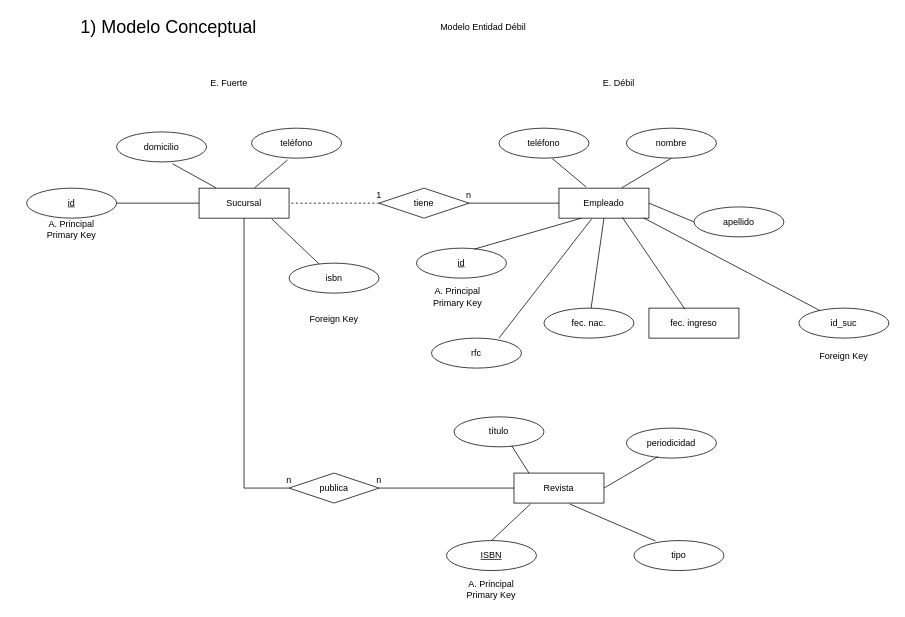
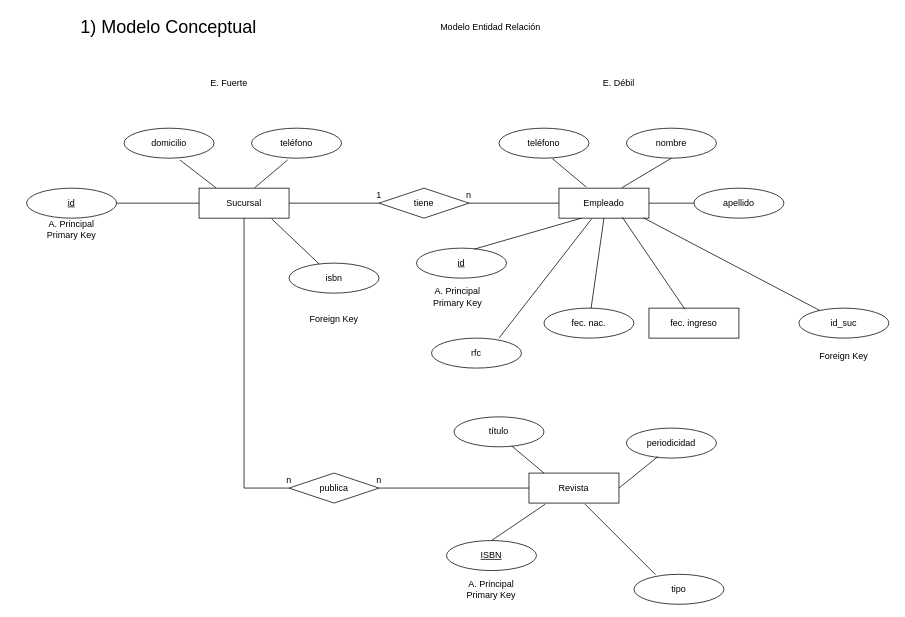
  <mxCell id="0" />
  <mxCell id="1" parent="0" />
  <mxCell id="2" value="1) Modelo Conceptual" style="text;html=1;align=left;verticalAlign=middle;whiteSpace=wrap;rounded=0;fontSize=24;" parent="1" vertex="1"><mxGeometry x="105" y="20" width="320" height="30" as="geometry" /></mxCell>
  <mxCell id="3" value="Sucursal" style="rounded=0;whiteSpace=wrap;html=1;" parent="1" vertex="1"><mxGeometry x="265" y="250" width="120" height="40" as="geometry" /></mxCell>
- <mxCell id="4" value="domicilio" style="ellipse;whiteSpace=wrap;html=1;" parent="1" vertex="1"><mxGeometry x="155" y="175" width="120" height="40" as="geometry" /></mxCell>
+ <mxCell id="4" value="domicilio" style="ellipse;whiteSpace=wrap;html=1;" parent="1" vertex="1"><mxGeometry x="165" y="170" width="120" height="40" as="geometry" /></mxCell>
  <mxCell id="5" value="teléfono" style="ellipse;whiteSpace=wrap;html=1;" parent="1" vertex="1"><mxGeometry x="335" y="170" width="120" height="40" as="geometry" /></mxCell>
  <mxCell id="6" value="" style="endArrow=none;html=1;rounded=0;exitX=0.621;exitY=1.061;exitDx=0;exitDy=0;exitPerimeter=0;entryX=0.188;entryY=-0.011;entryDx=0;entryDy=0;entryPerimeter=0;" parent="1" source="4" target="3" edge="1"><mxGeometry width="50" height="50" relative="1" as="geometry"><mxPoint x="165" y="280" as="sourcePoint" /><mxPoint x="229.04" y="230" as="targetPoint" /></mxGeometry></mxCell>
  <mxCell id="7" value="Empleado" style="rounded=0;whiteSpace=wrap;html=1;" parent="1" vertex="1"><mxGeometry x="745" y="250" width="120" height="40" as="geometry" /></mxCell>
  <mxCell id="8" value="nombre" style="ellipse;whiteSpace=wrap;html=1;" parent="1" vertex="1"><mxGeometry x="835" y="170" width="120" height="40" as="geometry" /></mxCell>
- <mxCell id="9" value="apellido" style="ellipse;whiteSpace=wrap;html=1;" parent="1" vertex="1"><mxGeometry x="925" y="275" width="120" height="40" as="geometry" /></mxCell>
+ <mxCell id="9" value="apellido" style="ellipse;whiteSpace=wrap;html=1;" parent="1" vertex="1"><mxGeometry x="925" y="250" width="120" height="40" as="geometry" /></mxCell>
  <mxCell id="10" value="&lt;u&gt;id&lt;/u&gt;" style="ellipse;whiteSpace=wrap;html=1;" parent="1" vertex="1"><mxGeometry x="555" y="330" width="120" height="40" as="geometry" /></mxCell>
  <mxCell id="11" value="teléfono" style="ellipse;whiteSpace=wrap;html=1;" parent="1" vertex="1"><mxGeometry x="665" y="170" width="120" height="40" as="geometry" /></mxCell>
- <mxCell id="12" value="Modelo Entidad Débil" style="text;html=1;align=left;verticalAlign=middle;whiteSpace=wrap;rounded=0;" parent="1" vertex="1"><mxGeometry x="585" y="20" width="190" height="30" as="geometry" /></mxCell>
- <mxCell id="13" style="edgeStyle=orthogonalEdgeStyle;rounded=0;orthogonalLoop=1;jettySize=auto;html=1;entryX=1;entryY=0.5;entryDx=0;entryDy=0;endArrow=none;startFill=0;dashed=1;" parent="1" source="15" target="3" edge="1"><mxGeometry relative="1" as="geometry" /></mxCell>
+ <mxCell id="12" value="Modelo Entidad Relación" style="text;html=1;align=left;verticalAlign=middle;whiteSpace=wrap;rounded=0;" parent="1" vertex="1"><mxGeometry x="585" y="20" width="190" height="30" as="geometry" /></mxCell>
+ <mxCell id="13" style="edgeStyle=orthogonalEdgeStyle;rounded=0;orthogonalLoop=1;jettySize=auto;html=1;entryX=1;entryY=0.5;entryDx=0;entryDy=0;endArrow=none;startFill=0;" parent="1" source="15" target="3" edge="1"><mxGeometry relative="1" as="geometry" /></mxCell>
  <mxCell id="14" style="edgeStyle=orthogonalEdgeStyle;rounded=0;orthogonalLoop=1;jettySize=auto;html=1;entryX=0;entryY=0.5;entryDx=0;entryDy=0;endArrow=none;startFill=0;" parent="1" source="15" target="7" edge="1"><mxGeometry relative="1" as="geometry" /></mxCell>
  <mxCell id="15" value="tiene" style="rhombus;whiteSpace=wrap;html=1;" parent="1" vertex="1"><mxGeometry x="505" y="250" width="120" height="40" as="geometry" /></mxCell>
  <mxCell id="16" value="1" style="text;html=1;align=center;verticalAlign=middle;whiteSpace=wrap;rounded=0;" parent="1" vertex="1"><mxGeometry x="495" y="250" width="20" height="20" as="geometry" /></mxCell>
  <mxCell id="17" value="n" style="text;html=1;align=center;verticalAlign=middle;whiteSpace=wrap;rounded=0;" parent="1" vertex="1"><mxGeometry x="615" y="250" width="20" height="20" as="geometry" /></mxCell>
  <mxCell id="18" value="id_suc" style="ellipse;whiteSpace=wrap;html=1;" parent="1" vertex="1"><mxGeometry x="1065" y="410" width="120" height="40" as="geometry" /></mxCell>
  <mxCell id="19" value="E. Fuerte" style="text;html=1;align=center;verticalAlign=middle;whiteSpace=wrap;rounded=0;" parent="1" vertex="1"><mxGeometry x="265" y="80" width="80" height="60" as="geometry" /></mxCell>
  <mxCell id="20" value="E. Débil" style="text;html=1;align=center;verticalAlign=middle;whiteSpace=wrap;rounded=0;" parent="1" vertex="1"><mxGeometry x="785" y="80" width="80" height="60" as="geometry" /></mxCell>
  <mxCell id="21" value="fec. nac." style="ellipse;whiteSpace=wrap;html=1;" parent="1" vertex="1"><mxGeometry x="725" y="410" width="120" height="40" as="geometry" /></mxCell>
  <mxCell id="22" value="fec. ingreso" style="whiteSpace=wrap;html=1;rounded=0;" parent="1" vertex="1"><mxGeometry x="865" y="410" width="120" height="40" as="geometry" /></mxCell>
  <mxCell id="23" value="" style="endArrow=none;html=1;rounded=0;exitX=0.697;exitY=-0.008;exitDx=0;exitDy=0;exitPerimeter=0;entryX=0.5;entryY=1;entryDx=0;entryDy=0;" parent="1" source="7" target="8" edge="1"><mxGeometry width="50" height="50" relative="1" as="geometry"><mxPoint x="385" y="490" as="sourcePoint" /><mxPoint x="449.04" y="440" as="targetPoint" /></mxGeometry></mxCell>
  <mxCell id="24" value="" style="endArrow=none;html=1;rounded=0;exitX=0.617;exitY=-0.011;exitDx=0;exitDy=0;exitPerimeter=0;entryX=0.4;entryY=1.061;entryDx=0;entryDy=0;entryPerimeter=0;" parent="1" source="3" target="5" edge="1"><mxGeometry width="50" height="50" relative="1" as="geometry"><mxPoint x="425" y="385" as="sourcePoint" /><mxPoint x="489.04" y="335" as="targetPoint" /></mxGeometry></mxCell>
  <mxCell id="25" value="" style="endArrow=none;html=1;rounded=0;exitX=0.25;exitY=1;exitDx=0;exitDy=0;entryX=0.642;entryY=0.033;entryDx=0;entryDy=0;entryPerimeter=0;" parent="1" source="7" target="10" edge="1"><mxGeometry width="50" height="50" relative="1" as="geometry"><mxPoint x="515" y="490" as="sourcePoint" /><mxPoint x="579.04" y="440" as="targetPoint" /></mxGeometry></mxCell>
  <mxCell id="26" value="" style="endArrow=none;html=1;rounded=0;exitX=0.302;exitY=-0.039;exitDx=0;exitDy=0;exitPerimeter=0;entryX=0.593;entryY=1.013;entryDx=0;entryDy=0;entryPerimeter=0;" parent="1" source="7" target="11" edge="1"><mxGeometry width="50" height="50" relative="1" as="geometry"><mxPoint x="455" y="490" as="sourcePoint" /><mxPoint x="519.04" y="440" as="targetPoint" /></mxGeometry></mxCell>
  <mxCell id="27" value="" style="endArrow=none;html=1;rounded=0;exitX=0.94;exitY=0.992;exitDx=0;exitDy=0;exitPerimeter=0;" parent="1" source="7" target="18" edge="1"><mxGeometry width="50" height="50" relative="1" as="geometry"><mxPoint x="385" y="560" as="sourcePoint" /><mxPoint x="449.04" y="510" as="targetPoint" /></mxGeometry></mxCell>
  <mxCell id="28" value="" style="endArrow=none;html=1;rounded=0;exitX=0.704;exitY=0.971;exitDx=0;exitDy=0;exitPerimeter=0;entryX=0.399;entryY=0.033;entryDx=0;entryDy=0;entryPerimeter=0;" parent="1" source="7" target="22" edge="1"><mxGeometry width="50" height="50" relative="1" as="geometry"><mxPoint x="515" y="560" as="sourcePoint" /><mxPoint x="579.04" y="510" as="targetPoint" /></mxGeometry></mxCell>
  <mxCell id="29" value="" style="endArrow=none;html=1;rounded=0;exitX=1;exitY=0.5;exitDx=0;exitDy=0;entryX=0;entryY=0.5;entryDx=0;entryDy=0;" parent="1" source="7" target="9" edge="1"><mxGeometry width="50" height="50" relative="1" as="geometry"><mxPoint x="455" y="560" as="sourcePoint" /><mxPoint x="519.04" y="510" as="targetPoint" /></mxGeometry></mxCell>
  <mxCell id="30" value="" style="endArrow=none;html=1;rounded=0;exitX=0.5;exitY=1;exitDx=0;exitDy=0;" parent="1" source="7" target="21" edge="1"><mxGeometry width="50" height="50" relative="1" as="geometry"><mxPoint x="615" y="560" as="sourcePoint" /><mxPoint x="679.04" y="510" as="targetPoint" /></mxGeometry></mxCell>
- <mxCell id="31" value="Revista" style="rounded=0;whiteSpace=wrap;html=1;" parent="1" vertex="1"><mxGeometry x="685" y="630" width="120" height="40" as="geometry" /></mxCell>
+ <mxCell id="31" value="Revista" style="rounded=0;whiteSpace=wrap;html=1;" parent="1" vertex="1"><mxGeometry x="705" y="630" width="120" height="40" as="geometry" /></mxCell>
  <mxCell id="32" value="&lt;u&gt;ISBN&lt;/u&gt;" style="ellipse;whiteSpace=wrap;html=1;" parent="1" vertex="1"><mxGeometry x="595" y="720" width="120" height="40" as="geometry" /></mxCell>
  <mxCell id="33" value="título" style="ellipse;whiteSpace=wrap;html=1;" parent="1" vertex="1"><mxGeometry x="605" y="555" width="120" height="40" as="geometry" /></mxCell>
  <mxCell id="34" value="periodicidad" style="ellipse;whiteSpace=wrap;html=1;" parent="1" vertex="1"><mxGeometry x="835" y="570" width="120" height="40" as="geometry" /></mxCell>
- <mxCell id="35" value="tipo" style="ellipse;whiteSpace=wrap;html=1;" parent="1" vertex="1"><mxGeometry x="845" y="720" width="120" height="40" as="geometry" /></mxCell>
+ <mxCell id="35" value="tipo" style="ellipse;whiteSpace=wrap;html=1;" parent="1" vertex="1"><mxGeometry x="845" y="765" width="120" height="40" as="geometry" /></mxCell>
  <mxCell id="36" value="" style="endArrow=none;html=1;rounded=0;exitX=0.167;exitY=0;exitDx=0;exitDy=0;entryX=0.642;entryY=0.971;entryDx=0;entryDy=0;entryPerimeter=0;exitPerimeter=0;" parent="1" source="31" target="33" edge="1"><mxGeometry width="50" height="50" relative="1" as="geometry"><mxPoint x="652.13" y="570" as="sourcePoint" /><mxPoint x="635.13" y="690" as="targetPoint" /></mxGeometry></mxCell>
  <mxCell id="37" value="" style="endArrow=none;html=1;rounded=0;exitX=0.35;exitY=0.95;exitDx=0;exitDy=0;exitPerimeter=0;entryX=1;entryY=0.5;entryDx=0;entryDy=0;" parent="1" source="34" target="31" edge="1"><mxGeometry width="50" height="50" relative="1" as="geometry"><mxPoint x="702" y="570" as="sourcePoint" /><mxPoint x="685" y="690" as="targetPoint" /></mxGeometry></mxCell>
  <mxCell id="38" value="" style="endArrow=none;html=1;rounded=0;exitX=0.183;exitY=1.033;exitDx=0;exitDy=0;entryX=0.5;entryY=0;entryDx=0;entryDy=0;exitPerimeter=0;" parent="1" source="31" target="32" edge="1"><mxGeometry width="50" height="50" relative="1" as="geometry"><mxPoint x="571.87" y="570" as="sourcePoint" /><mxPoint x="554.87" y="690" as="targetPoint" /></mxGeometry></mxCell>
  <mxCell id="39" value="" style="endArrow=none;html=1;rounded=0;exitX=0.621;exitY=1.033;exitDx=0;exitDy=0;exitPerimeter=0;entryX=0.239;entryY=0.013;entryDx=0;entryDy=0;entryPerimeter=0;" parent="1" source="31" target="35" edge="1"><mxGeometry width="50" height="50" relative="1" as="geometry"><mxPoint x="522" y="570" as="sourcePoint" /><mxPoint x="505" y="690" as="targetPoint" /></mxGeometry></mxCell>
  <mxCell id="40" style="edgeStyle=orthogonalEdgeStyle;rounded=0;orthogonalLoop=1;jettySize=auto;html=1;entryX=0;entryY=0.5;entryDx=0;entryDy=0;endArrow=none;startFill=0;" parent="1" source="42" target="31" edge="1"><mxGeometry relative="1" as="geometry" /></mxCell>
  <mxCell id="41" style="edgeStyle=orthogonalEdgeStyle;rounded=0;orthogonalLoop=1;jettySize=auto;html=1;entryX=0.5;entryY=1;entryDx=0;entryDy=0;endArrow=none;startFill=0;" parent="1" source="42" target="3" edge="1"><mxGeometry relative="1" as="geometry"><Array as="points"><mxPoint x="325" y="650" /></Array></mxGeometry></mxCell>
  <mxCell id="42" value="publica" style="rhombus;whiteSpace=wrap;html=1;" parent="1" vertex="1"><mxGeometry x="385" y="630" width="120" height="40" as="geometry" /></mxCell>
  <mxCell id="43" value="n" style="text;html=1;align=center;verticalAlign=middle;whiteSpace=wrap;rounded=0;" parent="1" vertex="1"><mxGeometry x="375" y="630" width="20" height="20" as="geometry" /></mxCell>
  <mxCell id="44" value="n" style="text;html=1;align=center;verticalAlign=middle;whiteSpace=wrap;rounded=0;" parent="1" vertex="1"><mxGeometry x="495" y="630" width="20" height="20" as="geometry" /></mxCell>
  <mxCell id="45" value="isbn" style="ellipse;whiteSpace=wrap;html=1;" vertex="1" parent="1"><mxGeometry x="385" y="350" width="120" height="40" as="geometry" /></mxCell>
  <mxCell id="46" value="" style="endArrow=none;html=1;rounded=0;entryX=0.806;entryY=1.021;entryDx=0;entryDy=0;entryPerimeter=0;" edge="1" parent="1" source="45" target="3"><mxGeometry width="50" height="50" relative="1" as="geometry"><mxPoint x="205" y="362" as="sourcePoint" /><mxPoint x="293" y="304" as="targetPoint" /></mxGeometry></mxCell>
  <mxCell id="47" value="A. Principal&lt;br&gt;Primary Key" style="text;html=1;align=center;verticalAlign=middle;whiteSpace=wrap;rounded=0;" vertex="1" parent="1"><mxGeometry x="20" y="290" width="150" height="30" as="geometry" /></mxCell>
  <mxCell id="48" value="A. Principal&lt;br&gt;Primary Key" style="text;html=1;align=center;verticalAlign=middle;whiteSpace=wrap;rounded=0;" vertex="1" parent="1"><mxGeometry x="580" y="770" width="150" height="30" as="geometry" /></mxCell>
  <mxCell id="49" value="A. Principal&lt;br&gt;Primary Key" style="text;html=1;align=center;verticalAlign=middle;whiteSpace=wrap;rounded=0;" vertex="1" parent="1"><mxGeometry x="535" y="380" width="150" height="30" as="geometry" /></mxCell>
  <mxCell id="50" value="Foreign Key" style="text;html=1;align=center;verticalAlign=middle;whiteSpace=wrap;rounded=0;" vertex="1" parent="1"><mxGeometry x="1065" y="460" width="120" height="30" as="geometry" /></mxCell>
  <mxCell id="51" value="Foreign Key" style="text;html=1;align=center;verticalAlign=middle;whiteSpace=wrap;rounded=0;" vertex="1" parent="1"><mxGeometry x="385" y="410" width="120" height="30" as="geometry" /></mxCell>
  <mxCell id="52" value="rfc" style="ellipse;whiteSpace=wrap;html=1;" vertex="1" parent="1"><mxGeometry x="575" y="450" width="120" height="40" as="geometry" /></mxCell>
  <mxCell id="53" value="" style="endArrow=none;html=1;rounded=0;exitX=0.364;exitY=1.021;exitDx=0;exitDy=0;entryX=0.75;entryY=0;entryDx=0;entryDy=0;entryPerimeter=0;exitPerimeter=0;" edge="1" parent="1" source="7" target="52"><mxGeometry width="50" height="50" relative="1" as="geometry"><mxPoint x="785" y="349" as="sourcePoint" /><mxPoint x="642" y="390" as="targetPoint" /></mxGeometry></mxCell>
  <mxCell id="54" value="&lt;u&gt;id&lt;/u&gt;" style="ellipse;whiteSpace=wrap;html=1;" vertex="1" parent="1"><mxGeometry x="35" y="250" width="120" height="40" as="geometry" /></mxCell>
  <mxCell id="55" value="" style="endArrow=none;html=1;rounded=0;exitX=1;exitY=0.5;exitDx=0;exitDy=0;entryX=0;entryY=0.5;entryDx=0;entryDy=0;" edge="1" parent="1" source="54" target="3"><mxGeometry width="50" height="50" relative="1" as="geometry"><mxPoint x="168" y="330" as="sourcePoint" /><mxPoint x="265" y="268" as="targetPoint" /></mxGeometry></mxCell>
